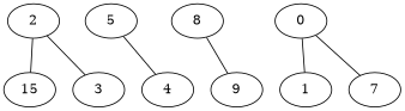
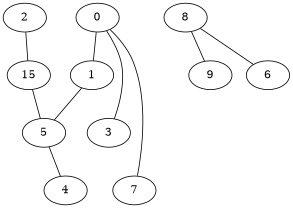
  strict graph {
    node [weight=0]
    edge [weight=0]
    n1 [label=15]
    2
    3
    5
    4
    8
    9
+   6
    1
    0
    7
+   n1 -- 5
    2 -- n1
-   2 -- 3
+   0 -- 3
    5 -- 4
    8 -- 9
+   8 -- 6
+   1 -- 5
    0 -- 1
    0 -- 7
  }
